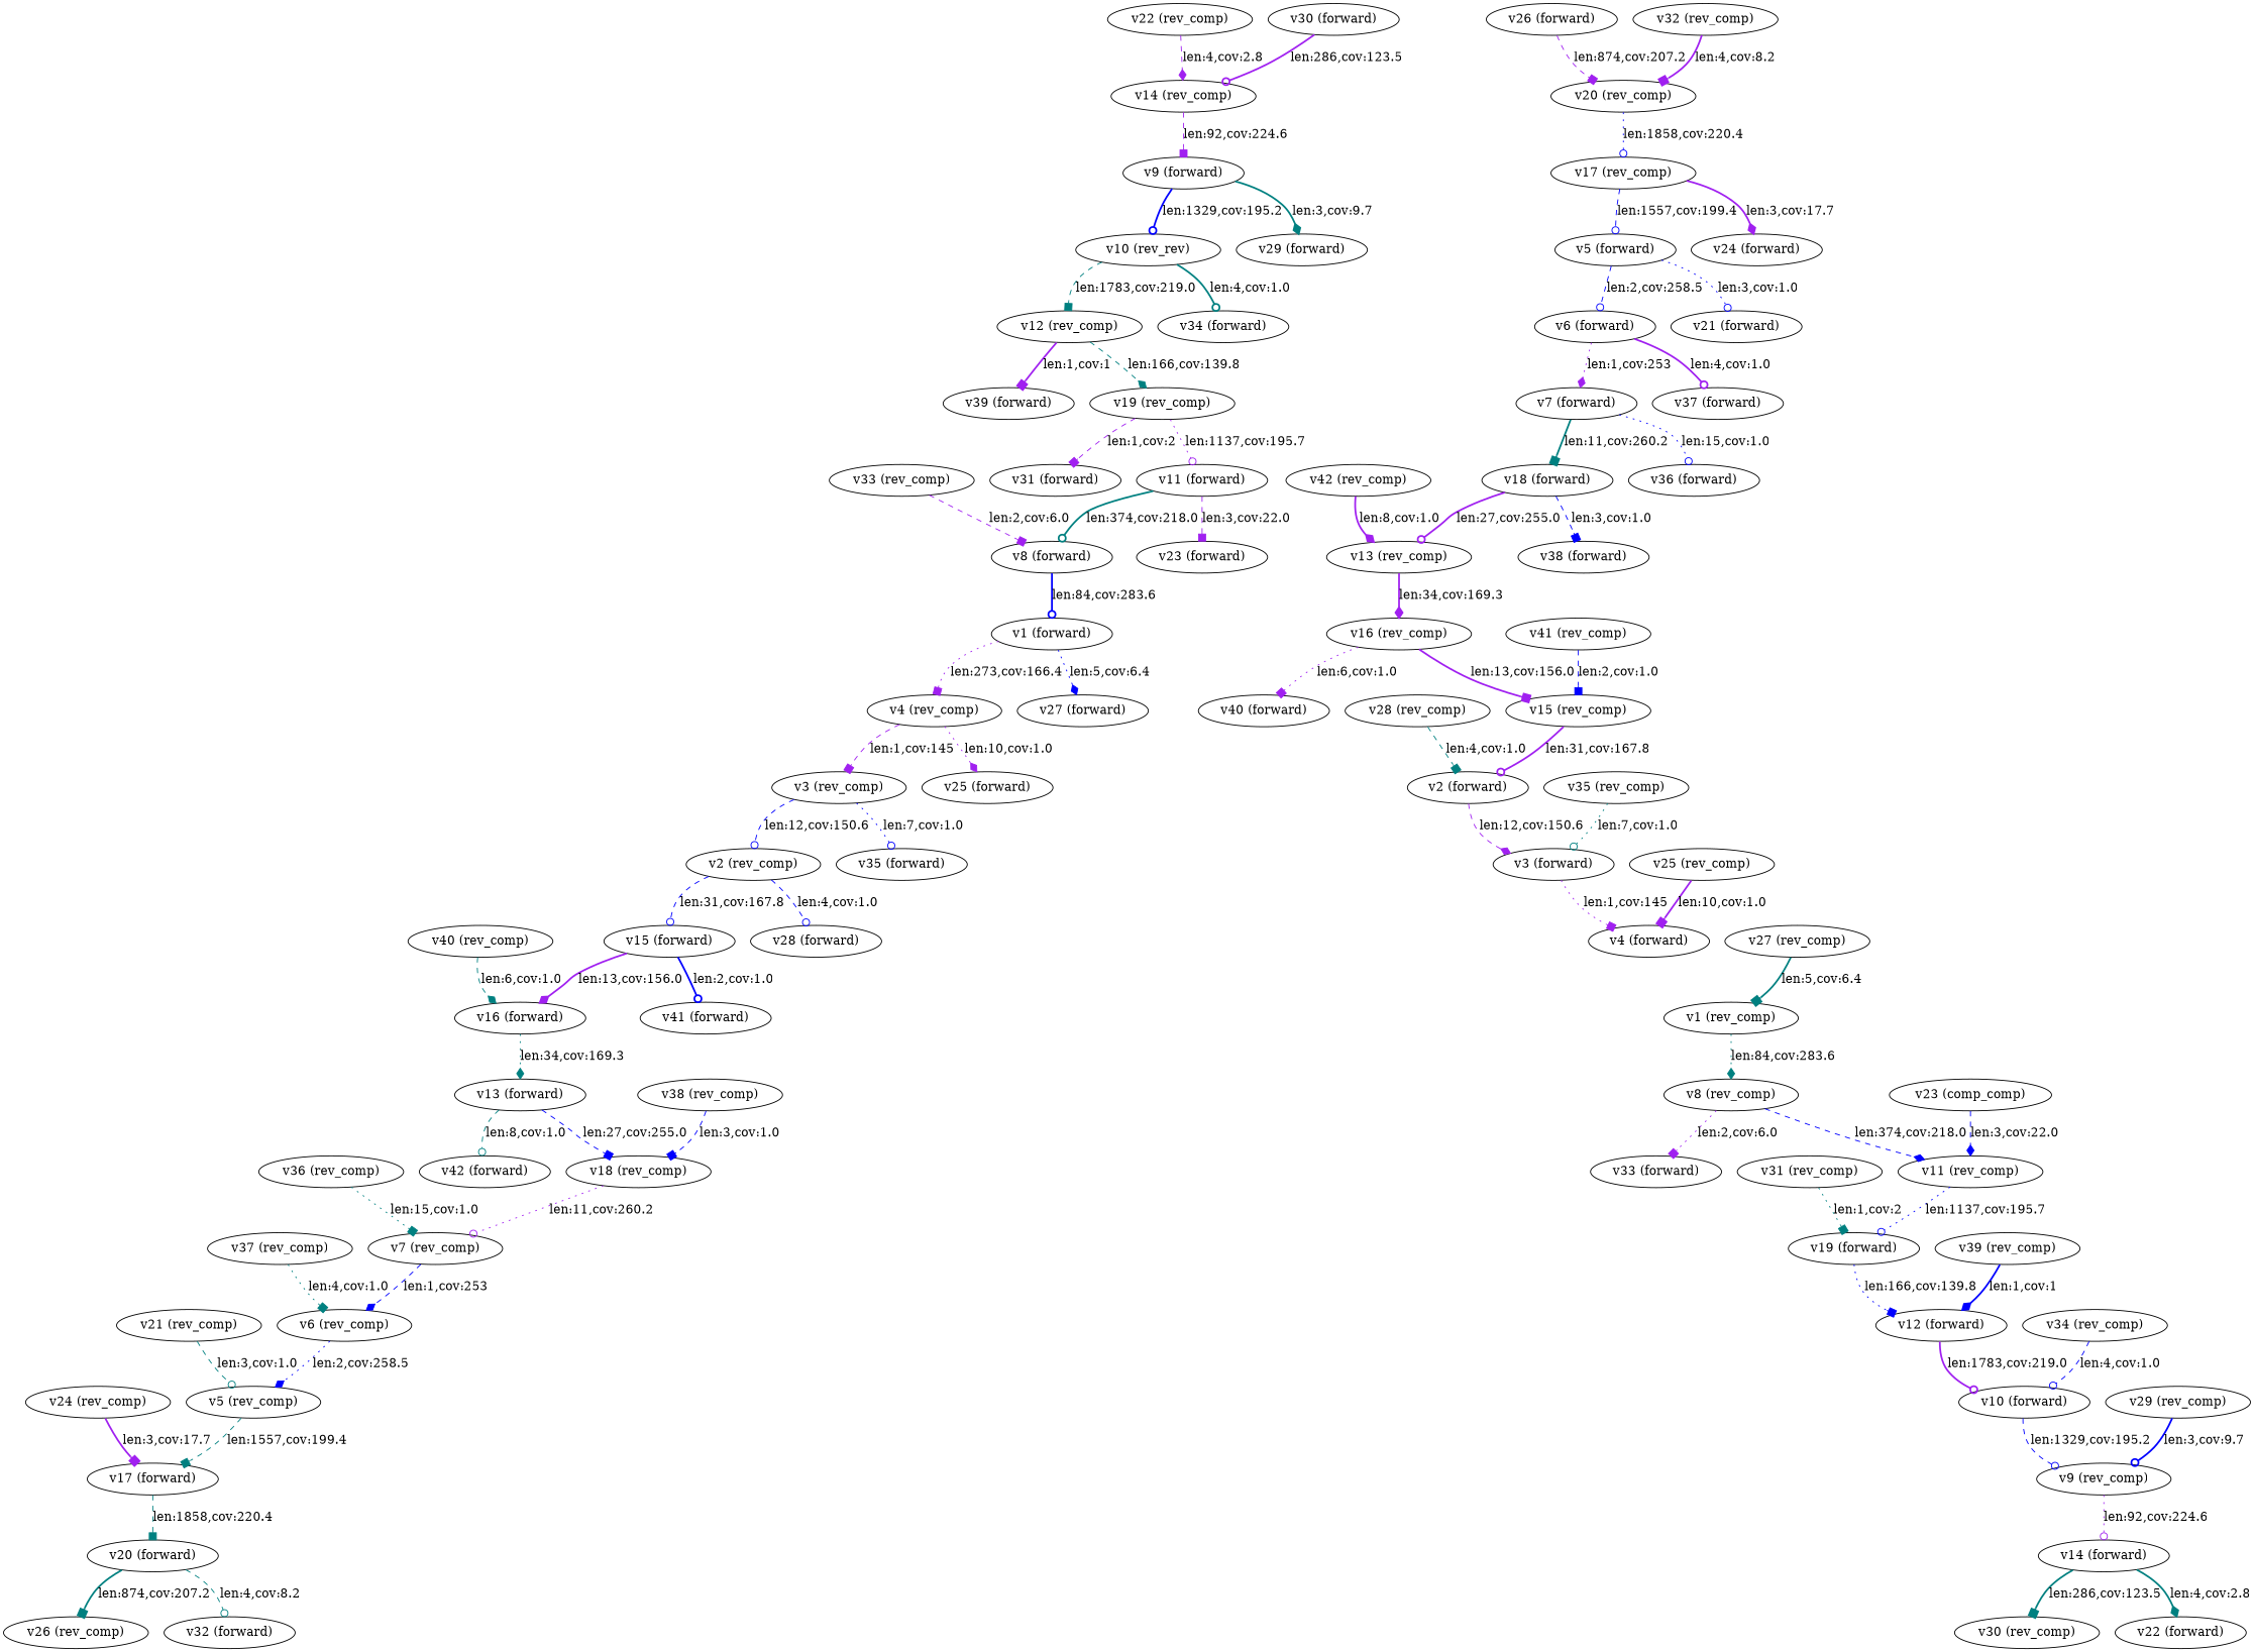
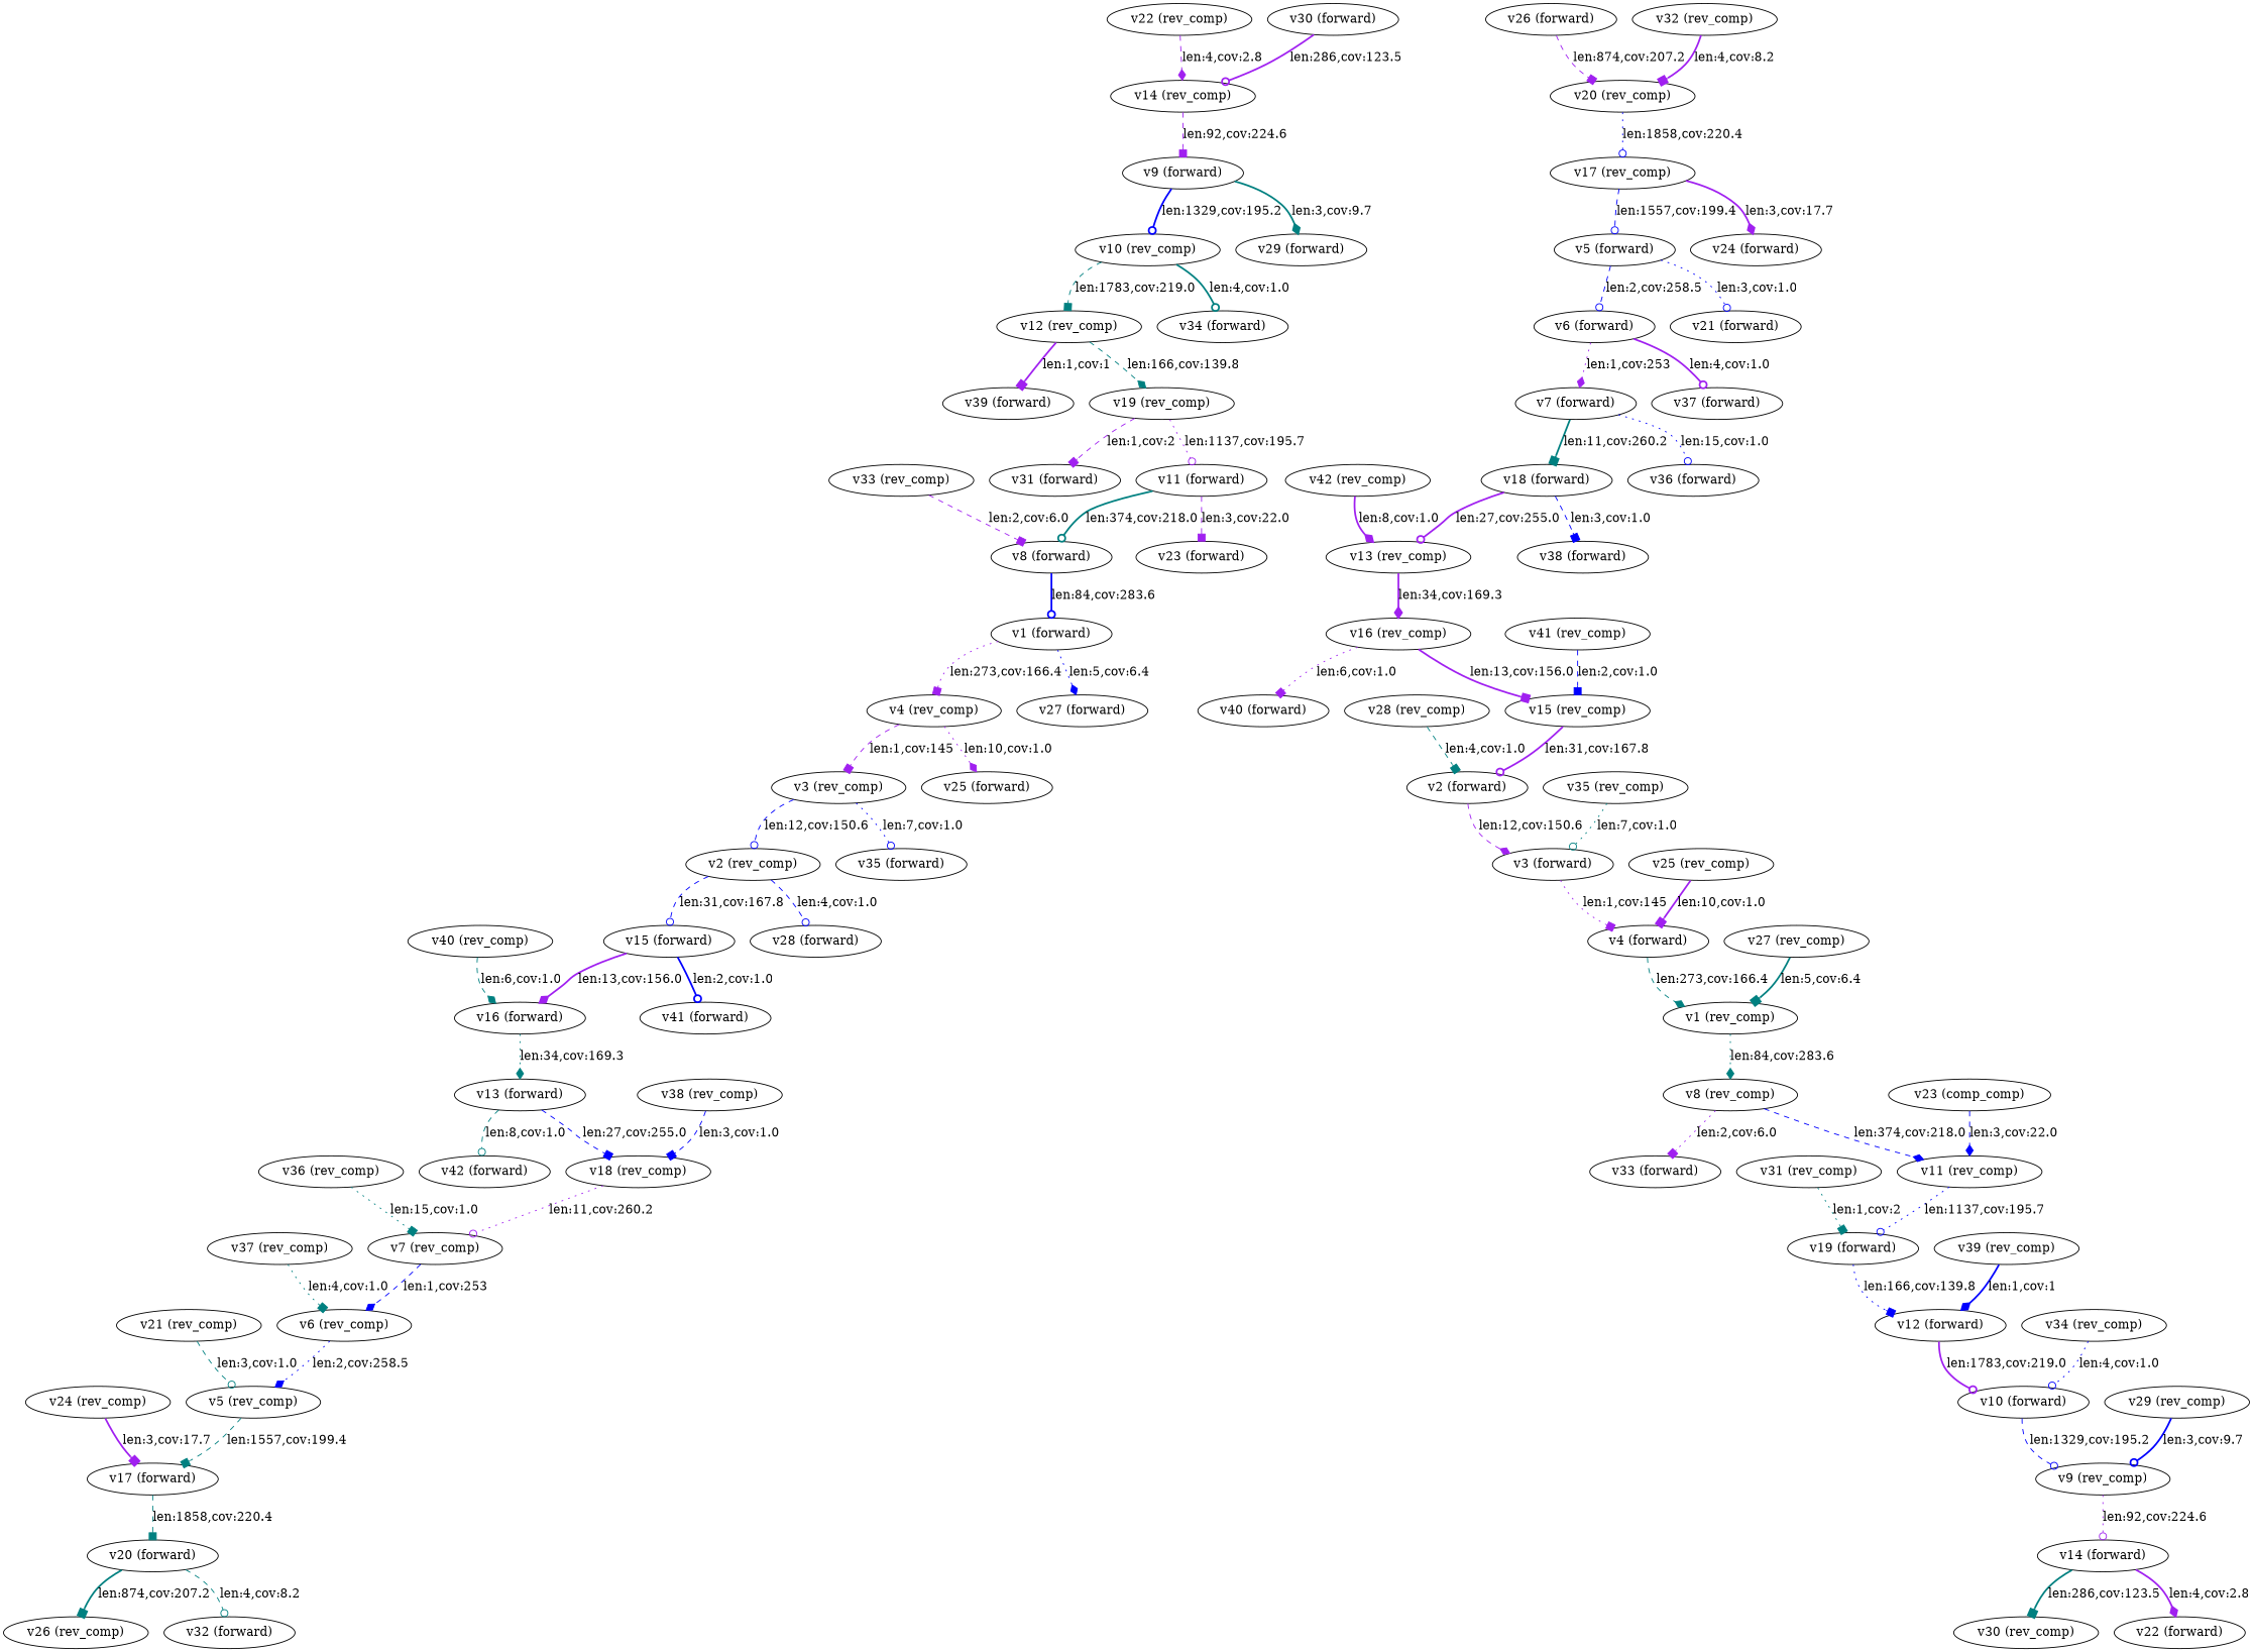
  strict digraph {
    edge [arrowhead=box color=purple style=dashed]
    "v1 (forward)"
    "v4 (rev_comp)"
    "v27 (forward)"
    "v3 (rev_comp)"
    "v25 (forward)"
    "v2 (rev_comp)"
    "v35 (forward)"
    "v1 (rev_comp)"
    "v8 (rev_comp)"
    "v11 (rev_comp)"
    "v33 (forward)"
    "v19 (forward)"
    "v2 (forward)"
    "v3 (forward)"
    "v4 (forward)"
    "v15 (forward)"
    "v28 (forward)"
    "v16 (forward)"
    "v41 (forward)"
    "v13 (forward)"
    "v5 (forward)"
    "v6 (forward)"
    "v21 (forward)"
    "v7 (forward)"
    "v37 (forward)"
    "v18 (forward)"
    "v36 (forward)"
    "v13 (rev_comp)"
    "v38 (forward)"
    "v16 (rev_comp)"
    "v7 (rev_comp)"
    "v6 (rev_comp)"
    "v5 (rev_comp)"
    "v17 (forward)"
    "v20 (forward)"
    "v26 (rev_comp)"
    "v32 (forward)"
    "v8 (forward)"
    "v12 (forward)"
    "v9 (forward)"
-   "v10 (rev_comp)" [label="v10 (rev_rev)"]
+   "v10 (rev_comp)"
    "v29 (forward)"
    "v12 (rev_comp)"
    "v34 (forward)"
    "v39 (forward)"
    "v19 (rev_comp)"
    "v9 (rev_comp)"
    "v14 (forward)"
    "v30 (rev_comp)"
    "v22 (forward)"
    "v10 (forward)"
    "v11 (forward)"
    "v31 (forward)"
    "v23 (forward)"
    "v18 (rev_comp)"
    "v42 (forward)"
    "v15 (rev_comp)"
    "v40 (forward)"
    "v14 (rev_comp)"
    "v17 (rev_comp)"
    "v24 (forward)"
    "v20 (rev_comp)"
    "v21 (rev_comp)"
    "v22 (rev_comp)"
    n65 [label="v23 (comp_comp)"]
    "v24 (rev_comp)"
    "v25 (rev_comp)"
    "v26 (forward)"
    "v27 (rev_comp)"
    "v28 (rev_comp)"
    "v29 (rev_comp)"
    "v30 (forward)"
    "v31 (rev_comp)"
    "v32 (rev_comp)"
    "v33 (rev_comp)"
    "v34 (rev_comp)"
    "v35 (rev_comp)"
    "v36 (rev_comp)"
    "v37 (rev_comp)"
    "v38 (rev_comp)"
    "v39 (rev_comp)"
    "v40 (rev_comp)"
    "v41 (rev_comp)"
    "v42 (rev_comp)"
    "v1 (forward)" -> "v4 (rev_comp)" [label="len:273,cov:166.4" style=dotted]
    "v1 (forward)" -> "v27 (forward)" [arrowhead=diamond color=blue label="len:5,cov:6.4" style=dotted]
    "v4 (rev_comp)" -> "v3 (rev_comp)" [label="len:1,cov:145"]
    "v4 (rev_comp)" -> "v25 (forward)" [arrowhead=diamond label="len:10,cov:1.0" style=dotted]
    "v3 (rev_comp)" -> "v2 (rev_comp)" [arrowhead=odot color=blue label="len:12,cov:150.6"]
    "v3 (rev_comp)" -> "v35 (forward)" [arrowhead=odot color=blue label="len:7,cov:1.0" style=dotted]
    "v2 (rev_comp)" -> "v15 (forward)" [arrowhead=odot color=blue label="len:31,cov:167.8"]
    "v2 (rev_comp)" -> "v28 (forward)" [arrowhead=odot color=blue label="len:4,cov:1.0"]
    "v1 (rev_comp)" -> "v8 (rev_comp)" [arrowhead=diamond color=teal label="len:84,cov:283.6" style=dotted]
    "v8 (rev_comp)" -> "v11 (rev_comp)" [arrowhead=diamond color=blue label="len:374,cov:218.0"]
    "v8 (rev_comp)" -> "v33 (forward)" [label="len:2,cov:6.0" style=dotted]
    "v11 (rev_comp)" -> "v19 (forward)" [arrowhead=odot color=blue label="len:1137,cov:195.7" style=dotted]
    "v19 (forward)" -> "v12 (forward)" [color=blue label="len:166,cov:139.8" style=dotted]
    "v2 (forward)" -> "v3 (forward)" [arrowhead=diamond label="len:12,cov:150.6"]
    "v3 (forward)" -> "v4 (forward)" [label="len:1,cov:145" style=dotted]
+   "v4 (forward)" -> "v1 (rev_comp)" [arrowhead=diamond color=teal label="len:273,cov:166.4"]
    "v15 (forward)" -> "v16 (forward)" [arrowhead=diamond label="len:13,cov:156.0" style=bold]
    "v15 (forward)" -> "v41 (forward)" [arrowhead=odot color=blue label="len:2,cov:1.0" style=bold]
    "v16 (forward)" -> "v13 (forward)" [arrowhead=diamond color=teal label="len:34,cov:169.3" style=dotted]
    "v13 (forward)" -> "v18 (rev_comp)" [color=blue label="len:27,cov:255.0"]
    "v13 (forward)" -> "v42 (forward)" [arrowhead=odot color=teal label="len:8,cov:1.0"]
    "v5 (forward)" -> "v6 (forward)" [arrowhead=odot color=blue label="len:2,cov:258.5"]
    "v5 (forward)" -> "v21 (forward)" [arrowhead=odot color=blue label="len:3,cov:1.0" style=dotted]
    "v6 (forward)" -> "v7 (forward)" [arrowhead=diamond label="len:1,cov:253" style=dotted]
    "v6 (forward)" -> "v37 (forward)" [arrowhead=odot label="len:4,cov:1.0" style=bold]
    "v7 (forward)" -> "v18 (forward)" [color=teal label="len:11,cov:260.2" style=bold]
    "v7 (forward)" -> "v36 (forward)" [arrowhead=odot color=blue label="len:15,cov:1.0" style=dotted]
    "v18 (forward)" -> "v13 (rev_comp)" [arrowhead=odot label="len:27,cov:255.0" style=bold]
    "v18 (forward)" -> "v38 (forward)" [color=blue label="len:3,cov:1.0"]
    "v13 (rev_comp)" -> "v16 (rev_comp)" [arrowhead=diamond label="len:34,cov:169.3" style=bold]
    "v16 (rev_comp)" -> "v15 (rev_comp)" [label="len:13,cov:156.0" style=bold]
    "v16 (rev_comp)" -> "v40 (forward)" [label="len:6,cov:1.0" style=dotted]
    "v7 (rev_comp)" -> "v6 (rev_comp)" [arrowhead=diamond color=blue label="len:1,cov:253"]
    "v6 (rev_comp)" -> "v5 (rev_comp)" [arrowhead=diamond color=blue label="len:2,cov:258.5" style=dotted]
    "v5 (rev_comp)" -> "v17 (forward)" [color=teal label="len:1557,cov:199.4"]
    "v17 (forward)" -> "v20 (forward)" [color=teal label="len:1858,cov:220.4"]
    "v20 (forward)" -> "v26 (rev_comp)" [color=teal label="len:874,cov:207.2" style=bold]
    "v20 (forward)" -> "v32 (forward)" [arrowhead=odot color=teal label="len:4,cov:8.2"]
    "v8 (forward)" -> "v1 (forward)" [arrowhead=odot color=blue label="len:84,cov:283.6" style=bold]
    "v12 (forward)" -> "v10 (forward)" [arrowhead=odot label="len:1783,cov:219.0" style=bold]
    "v9 (forward)" -> "v10 (rev_comp)" [arrowhead=odot color=blue label="len:1329,cov:195.2" style=bold]
    "v9 (forward)" -> "v29 (forward)" [arrowhead=diamond color=teal label="len:3,cov:9.7" style=bold]
    "v10 (rev_comp)" -> "v12 (rev_comp)" [color=teal label="len:1783,cov:219.0"]
    "v10 (rev_comp)" -> "v34 (forward)" [arrowhead=odot color=teal label="len:4,cov:1.0" style=bold]
    "v12 (rev_comp)" -> "v39 (forward)" [label="len:1,cov:1" style=bold]
    "v12 (rev_comp)" -> "v19 (rev_comp)" [arrowhead=diamond color=teal label="len:166,cov:139.8"]
    "v19 (rev_comp)" -> "v11 (forward)" [arrowhead=odot label="len:1137,cov:195.7" style=dotted]
    "v19 (rev_comp)" -> "v31 (forward)" [label="len:1,cov:2"]
    "v9 (rev_comp)" -> "v14 (forward)" [arrowhead=odot label="len:92,cov:224.6" style=dotted]
    "v14 (forward)" -> "v30 (rev_comp)" [color=teal label="len:286,cov:123.5" style=bold]
-   "v14 (forward)" -> "v22 (forward)" [arrowhead=diamond color=teal label="len:4,cov:2.8" style=bold]
+   "v14 (forward)" -> "v22 (forward)" [arrowhead=diamond label="len:4,cov:2.8" style=bold]
    "v10 (forward)" -> "v9 (rev_comp)" [arrowhead=odot color=blue label="len:1329,cov:195.2"]
    "v11 (forward)" -> "v8 (forward)" [arrowhead=odot color=teal label="len:374,cov:218.0" style=bold]
    "v11 (forward)" -> "v23 (forward)" [label="len:3,cov:22.0"]
    "v18 (rev_comp)" -> "v7 (rev_comp)" [arrowhead=odot label="len:11,cov:260.2" style=dotted]
    "v15 (rev_comp)" -> "v2 (forward)" [arrowhead=odot label="len:31,cov:167.8" style=bold]
    "v14 (rev_comp)" -> "v9 (forward)" [label="len:92,cov:224.6"]
    "v17 (rev_comp)" -> "v5 (forward)" [arrowhead=odot color=blue label="len:1557,cov:199.4"]
    "v17 (rev_comp)" -> "v24 (forward)" [arrowhead=diamond label="len:3,cov:17.7" style=bold]
    "v20 (rev_comp)" -> "v17 (rev_comp)" [arrowhead=odot color=blue label="len:1858,cov:220.4" style=dotted]
    "v21 (rev_comp)" -> "v5 (rev_comp)" [arrowhead=odot color=teal label="len:3,cov:1.0"]
    "v22 (rev_comp)" -> "v14 (rev_comp)" [arrowhead=diamond label="len:4,cov:2.8"]
    n65 -> "v11 (rev_comp)" [arrowhead=diamond color=blue label="len:3,cov:22.0"]
    "v24 (rev_comp)" -> "v17 (forward)" [label="len:3,cov:17.7" style=bold]
    "v25 (rev_comp)" -> "v4 (forward)" [label="len:10,cov:1.0" style=bold]
    "v26 (forward)" -> "v20 (rev_comp)" [label="len:874,cov:207.2"]
    "v27 (rev_comp)" -> "v1 (rev_comp)" [color=teal label="len:5,cov:6.4" style=bold]
    "v28 (rev_comp)" -> "v2 (forward)" [color=teal label="len:4,cov:1.0"]
    "v29 (rev_comp)" -> "v9 (rev_comp)" [arrowhead=odot color=blue label="len:3,cov:9.7" style=bold]
    "v30 (forward)" -> "v14 (rev_comp)" [arrowhead=odot label="len:286,cov:123.5" style=bold]
    "v31 (rev_comp)" -> "v19 (forward)" [color=teal label="len:1,cov:2" style=dotted]
    "v32 (rev_comp)" -> "v20 (rev_comp)" [label="len:4,cov:8.2" style=bold]
    "v33 (rev_comp)" -> "v8 (forward)" [label="len:2,cov:6.0"]
-   "v34 (rev_comp)" -> "v10 (forward)" [arrowhead=odot color=blue label="len:4,cov:1.0"]
+   "v34 (rev_comp)" -> "v10 (forward)" [arrowhead=odot color=blue label="len:4,cov:1.0" style=dotted]
    "v35 (rev_comp)" -> "v3 (forward)" [arrowhead=odot color=teal label="len:7,cov:1.0" style=dotted]
    "v36 (rev_comp)" -> "v7 (rev_comp)" [color=teal label="len:15,cov:1.0" style=dotted]
    "v37 (rev_comp)" -> "v6 (rev_comp)" [color=teal label="len:4,cov:1.0" style=dotted]
    "v38 (rev_comp)" -> "v18 (rev_comp)" [color=blue label="len:3,cov:1.0"]
    "v39 (rev_comp)" -> "v12 (forward)" [arrowhead=diamond color=blue label="len:1,cov:1" style=bold]
    "v40 (rev_comp)" -> "v16 (forward)" [arrowhead=diamond color=teal label="len:6,cov:1.0"]
    "v41 (rev_comp)" -> "v15 (rev_comp)" [color=blue label="len:2,cov:1.0"]
    "v42 (rev_comp)" -> "v13 (rev_comp)" [arrowhead=diamond label="len:8,cov:1.0" style=bold]
  }
